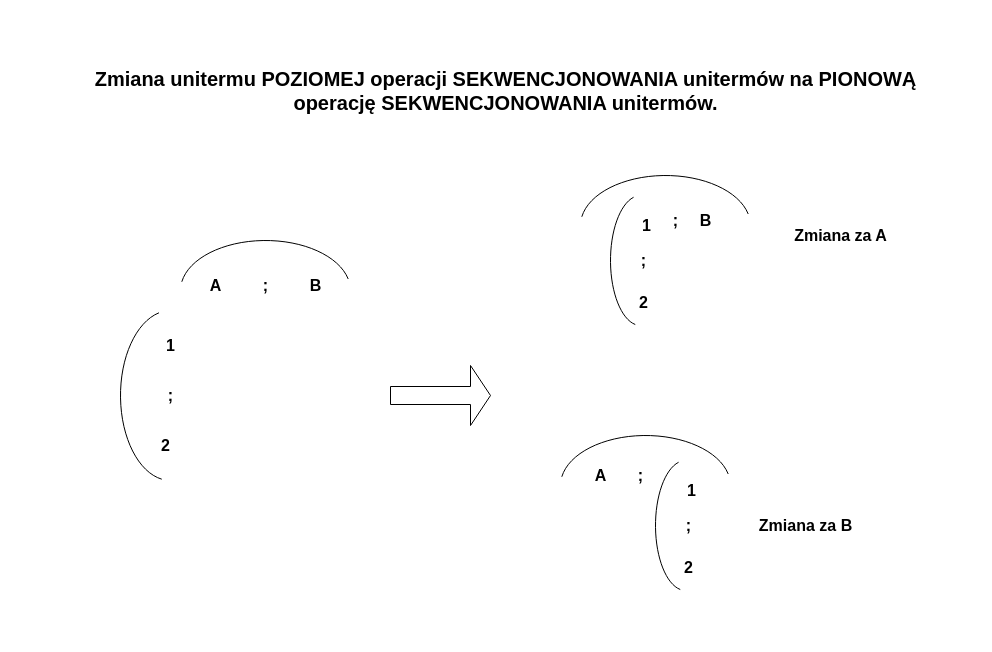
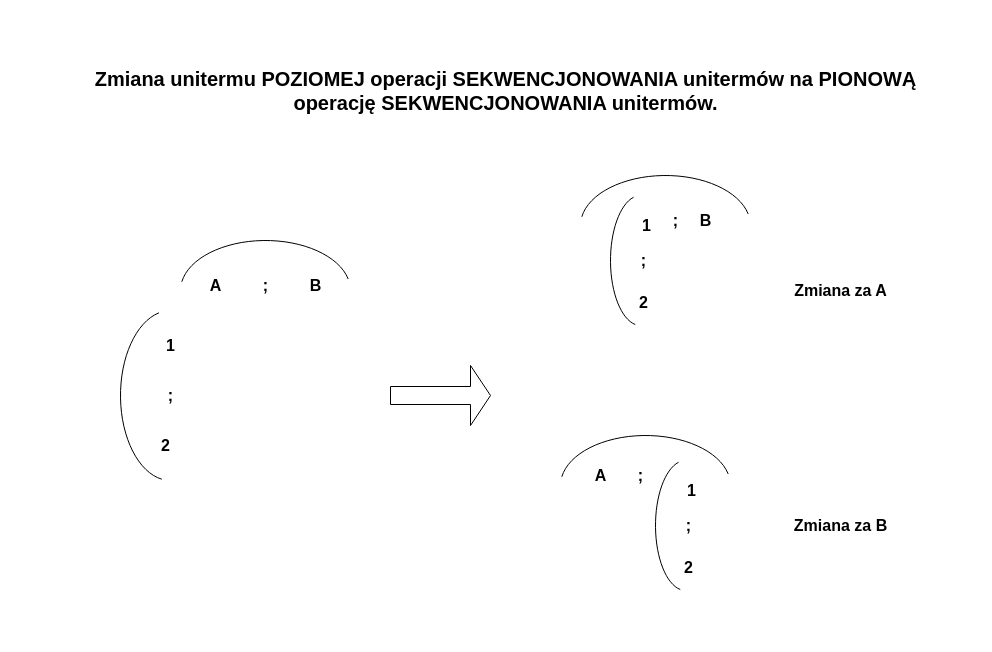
  <mxCell id="0" />
  <mxCell id="1" parent="0" />
  <mxCell id="2" value="" style="group" parent="1" vertex="1" connectable="0"><mxGeometry x="120" y="310" width="100" height="170" as="geometry" /></mxCell>
  <mxCell id="3" value="" style="verticalLabelPosition=bottom;verticalAlign=top;html=1;shape=mxgraph.basic.arc;startAngle=0.528;endAngle=0.963;" parent="2" vertex="1"><mxGeometry width="100" height="170" as="geometry" /></mxCell>
  <mxCell id="4" value="&lt;b style=&quot;font-size: 16px;&quot;&gt;1&lt;/b&gt;" style="text;html=1;align=center;verticalAlign=middle;resizable=0;points=[];autosize=1;strokeColor=none;fillColor=none;fontSize=16;" parent="2" vertex="1"><mxGeometry x="35" y="20" width="30" height="30" as="geometry" /></mxCell>
  <mxCell id="5" value="&lt;b style=&quot;font-size: 16px;&quot;&gt;2&lt;/b&gt;" style="text;html=1;align=center;verticalAlign=middle;resizable=0;points=[];autosize=1;strokeColor=none;fillColor=none;fontSize=16;" parent="2" vertex="1"><mxGeometry x="30" y="120" width="30" height="30" as="geometry" /></mxCell>
  <mxCell id="6" value="&lt;b style=&quot;font-size: 16px;&quot;&gt;;&lt;/b&gt;" style="text;html=1;align=center;verticalAlign=middle;resizable=0;points=[];autosize=1;strokeColor=none;fillColor=none;rotation=0;fontSize=16;" vertex="1" parent="2"><mxGeometry x="35" y="70" width="30" height="30" as="geometry" /></mxCell>
  <mxCell id="7" value="" style="group" parent="1" vertex="1" connectable="0"><mxGeometry x="180" y="240" width="170" height="100" as="geometry" /></mxCell>
  <mxCell id="8" value="" style="verticalLabelPosition=bottom;verticalAlign=top;html=1;shape=mxgraph.basic.arc;startAngle=0.528;endAngle=0.963;rotation=90;" parent="7" vertex="1"><mxGeometry x="35" y="-35.0" width="100" height="170" as="geometry" /></mxCell>
  <mxCell id="9" value="&lt;b style=&quot;font-size: 16px;&quot;&gt;B&lt;/b&gt;" style="text;html=1;align=center;verticalAlign=middle;resizable=0;points=[];autosize=1;strokeColor=none;fillColor=none;rotation=0;fontSize=16;" parent="7" vertex="1"><mxGeometry x="115" y="30.0" width="40" height="30" as="geometry" /></mxCell>
  <mxCell id="10" value="&lt;b style=&quot;font-size: 16px;&quot;&gt;A&lt;/b&gt;" style="text;html=1;align=center;verticalAlign=middle;resizable=0;points=[];autosize=1;strokeColor=none;fillColor=none;rotation=0;fontSize=16;" parent="7" vertex="1"><mxGeometry x="15" y="30.0" width="40" height="30" as="geometry" /></mxCell>
  <mxCell id="11" value="&lt;b style=&quot;font-size: 16px;&quot;&gt;;&lt;/b&gt;" style="text;html=1;align=center;verticalAlign=middle;resizable=0;points=[];autosize=1;strokeColor=none;fillColor=none;rotation=0;fontSize=16;" vertex="1" parent="7"><mxGeometry x="70" y="30" width="30" height="30" as="geometry" /></mxCell>
  <mxCell id="12" value="" style="shape=singleArrow;whiteSpace=wrap;html=1;fillColor=none;" parent="1" vertex="1"><mxGeometry x="390" y="365" width="100" height="60" as="geometry" /></mxCell>
  <mxCell id="13" value="&lt;font style=&quot;font-size: 20px;&quot;&gt;&lt;b&gt;&lt;font style=&quot;font-size: 20px;&quot;&gt;&lt;font style=&quot;font-size: 20px;&quot;&gt;Zmiana unitermu POZIOMEJ operacji SEKWENCJONOWANIA unitermów na PIONOWĄ &lt;/font&gt;&lt;br&gt;&lt;/font&gt;&lt;/b&gt;&lt;/font&gt;&lt;div style=&quot;font-size: 20px;&quot;&gt;&lt;font style=&quot;font-size: 20px;&quot;&gt;&lt;b&gt;&lt;font style=&quot;font-size: 20px;&quot;&gt;operację SEKWENCJONOWANIA unitermów.&lt;/font&gt;&lt;/b&gt;&lt;/font&gt;&lt;/div&gt;" style="text;html=1;align=center;verticalAlign=middle;resizable=0;points=[];autosize=1;strokeColor=none;fillColor=none;" parent="1" vertex="1"><mxGeometry x="80" y="60" width="850" height="60" as="geometry" /></mxCell>
- <mxCell id="14" value="&lt;b style=&quot;font-size: 16px;&quot;&gt;Zmiana za A&lt;br style=&quot;font-size: 16px;&quot;&gt;&lt;/b&gt;" style="text;html=1;align=center;verticalAlign=middle;resizable=0;points=[];autosize=1;strokeColor=none;fillColor=none;fontSize=16;" parent="1" vertex="1"><mxGeometry x="780" y="220" width="120" height="30" as="geometry" /></mxCell>
- <mxCell id="15" value="&lt;b style=&quot;font-size: 16px;&quot;&gt;Zmiana za B&lt;br&gt;&lt;/b&gt;" style="text;html=1;align=center;verticalAlign=middle;resizable=0;points=[];autosize=1;strokeColor=none;fillColor=none;fontSize=16;" parent="1" vertex="1"><mxGeometry x="745" y="510" width="120" height="30" as="geometry" /></mxCell>
+ <mxCell id="14" value="&lt;b style=&quot;font-size: 16px;&quot;&gt;Zmiana za A&lt;br style=&quot;font-size: 16px;&quot;&gt;&lt;/b&gt;" style="text;html=1;align=center;verticalAlign=middle;resizable=0;points=[];autosize=1;strokeColor=none;fillColor=none;fontSize=16;" parent="1" vertex="1"><mxGeometry x="780" y="275" width="120" height="30" as="geometry" /></mxCell>
+ <mxCell id="15" value="&lt;b style=&quot;font-size: 16px;&quot;&gt;Zmiana za B&lt;br&gt;&lt;/b&gt;" style="text;html=1;align=center;verticalAlign=middle;resizable=0;points=[];autosize=1;strokeColor=none;fillColor=none;fontSize=16;" parent="1" vertex="1"><mxGeometry x="780" y="510" width="120" height="30" as="geometry" /></mxCell>
  <mxCell id="16" value="" style="group" vertex="1" connectable="0" parent="1"><mxGeometry x="580" y="175" width="170" height="190" as="geometry" /></mxCell>
  <mxCell id="17" value="" style="verticalLabelPosition=bottom;verticalAlign=top;html=1;shape=mxgraph.basic.arc;startAngle=0.528;endAngle=0.963;rotation=90;" vertex="1" parent="16"><mxGeometry x="35" y="-35.0" width="100" height="170" as="geometry" /></mxCell>
  <mxCell id="18" value="&lt;b style=&quot;font-size: 16px;&quot;&gt;B&lt;/b&gt;" style="text;html=1;align=center;verticalAlign=middle;resizable=0;points=[];autosize=1;strokeColor=none;fillColor=none;rotation=0;fontSize=16;" vertex="1" parent="16"><mxGeometry x="105" y="30.0" width="40" height="30" as="geometry" /></mxCell>
  <mxCell id="19" value="" style="group" vertex="1" connectable="0" parent="16"><mxGeometry x="30" y="20" width="60" height="130" as="geometry" /></mxCell>
  <mxCell id="20" value="" style="verticalLabelPosition=bottom;verticalAlign=top;html=1;shape=mxgraph.basic.arc;startAngle=0.528;endAngle=0.963;" vertex="1" parent="19"><mxGeometry width="60" height="130" as="geometry" /></mxCell>
  <mxCell id="21" value="&lt;b style=&quot;font-size: 16px;&quot;&gt;1&lt;/b&gt;" style="text;html=1;align=center;verticalAlign=middle;resizable=0;points=[];autosize=1;strokeColor=none;fillColor=none;fontSize=16;" vertex="1" parent="19"><mxGeometry x="21" y="15.294" width="30" height="30" as="geometry" /></mxCell>
  <mxCell id="22" value="&lt;b style=&quot;font-size: 16px;&quot;&gt;2&lt;/b&gt;" style="text;html=1;align=center;verticalAlign=middle;resizable=0;points=[];autosize=1;strokeColor=none;fillColor=none;fontSize=16;" vertex="1" parent="19"><mxGeometry x="18" y="91.765" width="30" height="30" as="geometry" /></mxCell>
  <mxCell id="23" value="&lt;b style=&quot;font-size: 16px;&quot;&gt;;&lt;/b&gt;" style="text;html=1;align=center;verticalAlign=middle;resizable=0;points=[];autosize=1;strokeColor=none;fillColor=none;rotation=0;fontSize=16;" vertex="1" parent="19"><mxGeometry x="18" y="50" width="30" height="30" as="geometry" /></mxCell>
  <mxCell id="24" value="&lt;b style=&quot;font-size: 16px;&quot;&gt;;&lt;/b&gt;" style="text;html=1;align=center;verticalAlign=middle;resizable=0;points=[];autosize=1;strokeColor=none;fillColor=none;rotation=0;fontSize=16;" vertex="1" parent="16"><mxGeometry x="80" y="30" width="30" height="30" as="geometry" /></mxCell>
  <mxCell id="25" value="" style="verticalLabelPosition=bottom;verticalAlign=top;html=1;shape=mxgraph.basic.arc;startAngle=0.528;endAngle=0.963;rotation=90;" vertex="1" parent="1"><mxGeometry x="595" y="400" width="100" height="170" as="geometry" /></mxCell>
  <mxCell id="26" value="&lt;b style=&quot;font-size: 16px;&quot;&gt;A&lt;/b&gt;" style="text;html=1;align=center;verticalAlign=middle;resizable=0;points=[];autosize=1;strokeColor=none;fillColor=none;rotation=0;fontSize=16;" vertex="1" parent="1"><mxGeometry x="580" y="460" width="40" height="30" as="geometry" /></mxCell>
  <mxCell id="27" value="" style="group" vertex="1" connectable="0" parent="1"><mxGeometry x="655" y="460" width="60" height="130" as="geometry" /></mxCell>
  <mxCell id="28" value="" style="verticalLabelPosition=bottom;verticalAlign=top;html=1;shape=mxgraph.basic.arc;startAngle=0.528;endAngle=0.963;" vertex="1" parent="27"><mxGeometry width="60" height="130" as="geometry" /></mxCell>
  <mxCell id="29" value="&lt;b style=&quot;font-size: 16px;&quot;&gt;1&lt;/b&gt;" style="text;html=1;align=center;verticalAlign=middle;resizable=0;points=[];autosize=1;strokeColor=none;fillColor=none;fontSize=16;" vertex="1" parent="27"><mxGeometry x="21" y="15.294" width="30" height="30" as="geometry" /></mxCell>
  <mxCell id="30" value="&lt;b style=&quot;font-size: 16px;&quot;&gt;2&lt;/b&gt;" style="text;html=1;align=center;verticalAlign=middle;resizable=0;points=[];autosize=1;strokeColor=none;fillColor=none;fontSize=16;" vertex="1" parent="27"><mxGeometry x="18" y="91.765" width="30" height="30" as="geometry" /></mxCell>
  <mxCell id="31" value="&lt;b style=&quot;font-size: 16px;&quot;&gt;;&lt;/b&gt;" style="text;html=1;align=center;verticalAlign=middle;resizable=0;points=[];autosize=1;strokeColor=none;fillColor=none;rotation=0;fontSize=16;" vertex="1" parent="27"><mxGeometry x="18" y="50" width="30" height="30" as="geometry" /></mxCell>
  <mxCell id="32" value="&lt;b style=&quot;font-size: 16px;&quot;&gt;;&lt;/b&gt;" style="text;html=1;align=center;verticalAlign=middle;resizable=0;points=[];autosize=1;strokeColor=none;fillColor=none;rotation=0;fontSize=16;" vertex="1" parent="1"><mxGeometry x="625" y="460" width="30" height="30" as="geometry" /></mxCell>
  <mxCell id="33" value="" style="rounded=0;whiteSpace=wrap;html=1;fillColor=none;strokeColor=none;" vertex="1" parent="1"><mxGeometry x="60" y="20" width="910" height="40" as="geometry" /></mxCell>
  <mxCell id="34" value="" style="rounded=0;whiteSpace=wrap;html=1;fillColor=none;strokeColor=none;" vertex="1" parent="1"><mxGeometry x="20" y="594.5" width="910" height="35.5" as="geometry" /></mxCell>
